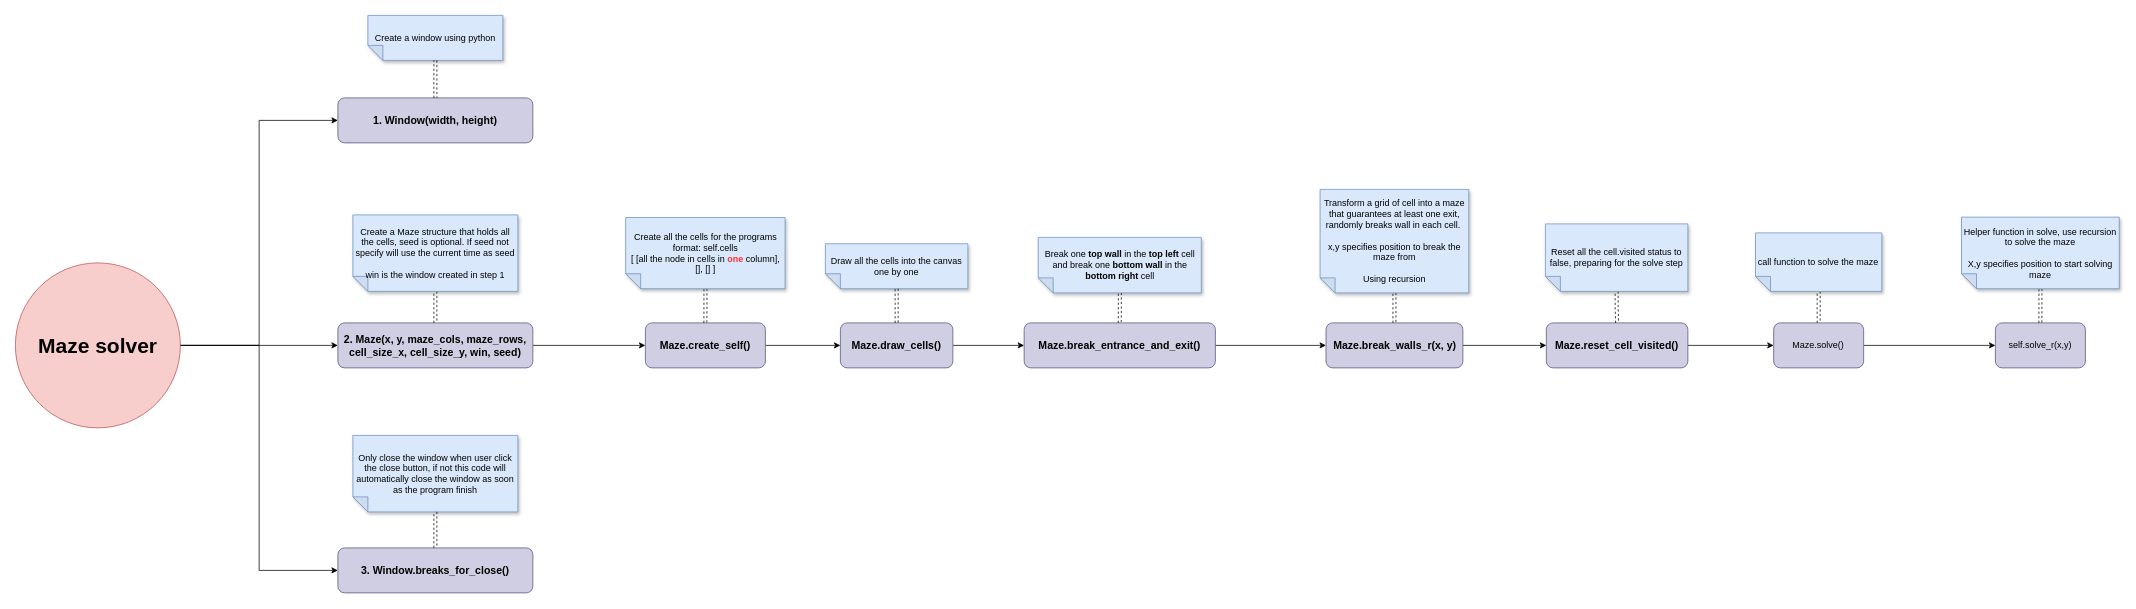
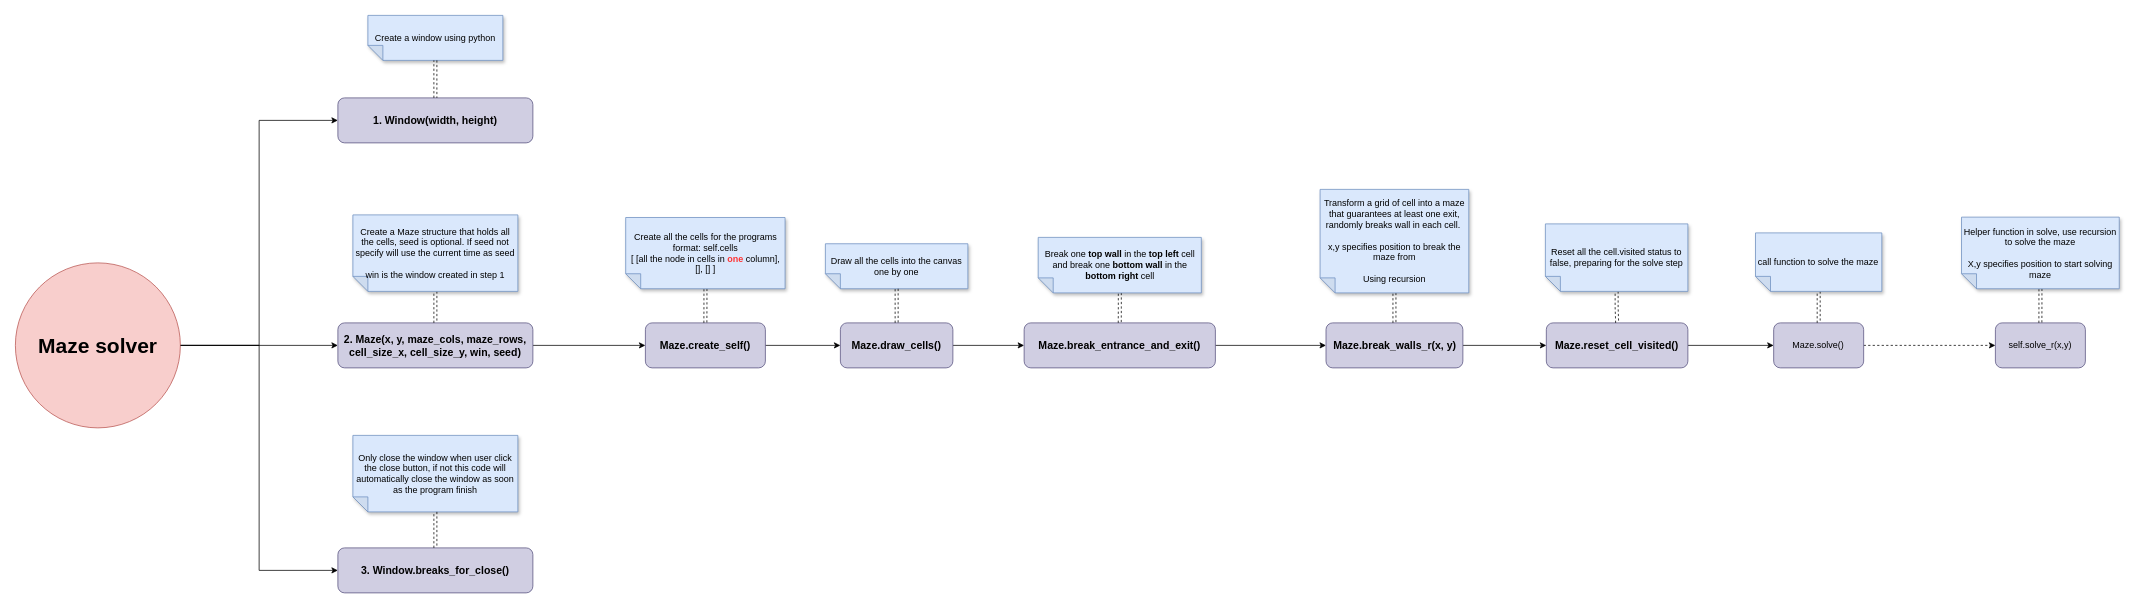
  <mxCell id="0" />
  <mxCell id="1" parent="0" />
  <mxCell id="2" value="&lt;h3&gt;1. Window(width, height)&lt;/h3&gt;" style="rounded=1;whiteSpace=wrap;html=1;points=[[0,0,0,0,0],[0,0.25,0,0,0],[0,0.5,0,0,0],[0,0.75,0,0,0],[0,1,0,0,0],[0.25,0,0,0,0],[0.25,1,0,0,0],[0.5,0,0,0,0],[0.5,1,0,0,0],[0.75,0,0,0,0],[0.75,1,0,0,0],[1,0,0,0,0],[1,0.25,0,0,0],[1,0.5,0,0,0],[1,0.75,0,0,0],[1,1,0,0,0]];glass=0;shadow=0;fillColor=#d0cee2;strokeColor=#56517e;" parent="1" vertex="1"><mxGeometry x="450" y="130" width="260" height="60" as="geometry" /></mxCell>
  <mxCell id="3" value="" style="edgeStyle=orthogonalEdgeStyle;rounded=0;orthogonalLoop=1;jettySize=auto;entryX=0;entryY=0.5;entryDx=0;entryDy=0;jumpStyle=arc;jumpSize=6;fontFamily=Helvetica;horizontal=1;align=center;labelBorderColor=none;html=1;labelBackgroundColor=none;fontColor=#000000;verticalAlign=bottom;" parent="1" source="5" target="2" edge="1"><mxGeometry x="-0.003" relative="1" as="geometry"><mxPoint x="560" y="110" as="targetPoint" /><mxPoint as="offset" /></mxGeometry></mxCell>
  <mxCell id="4" style="edgeStyle=orthogonalEdgeStyle;rounded=0;orthogonalLoop=1;jettySize=auto;html=1;entryX=0;entryY=0.5;entryDx=0;entryDy=0;entryPerimeter=0;" edge="1" parent="1" source="5" target="36"><mxGeometry relative="1" as="geometry"><mxPoint x="380" y="650" as="targetPoint" /></mxGeometry></mxCell>
  <mxCell id="5" value="&lt;h1&gt;Maze solver&lt;/h1&gt;" style="ellipse;whiteSpace=wrap;html=1;aspect=fixed;fontSize=14;fillColor=#f8cecc;strokeColor=#b85450;gradientColor=none;" parent="1" vertex="1"><mxGeometry x="20" y="350" width="220" height="220" as="geometry" /></mxCell>
  <mxCell id="6" value="Create a window using python" style="shape=note;whiteSpace=wrap;html=1;backgroundOutline=1;darkOpacity=0.05;fillColor=#dae8fc;strokeColor=#6c8ebf;fillStyle=solid;direction=west;gradientDirection=north;shadow=1;size=20;pointerEvents=1;align=center;verticalAlign=middle;fontFamily=Helvetica;fontSize=12;" parent="1" vertex="1"><mxGeometry x="490" y="20" width="180" height="60" as="geometry" /></mxCell>
  <mxCell id="7" style="rounded=0;orthogonalLoop=1;jettySize=auto;html=1;entryX=0.5;entryY=0;entryDx=0;entryDy=0;entryPerimeter=0;elbow=vertical;shape=link;dashed=1;" parent="1" source="6" target="2" edge="1"><mxGeometry relative="1" as="geometry" /></mxCell>
  <mxCell id="8" style="edgeStyle=orthogonalEdgeStyle;rounded=0;orthogonalLoop=1;jettySize=auto;html=1;entryX=0;entryY=0.5;entryDx=0;entryDy=0;entryPerimeter=0;" parent="1" source="5" target="10" edge="1"><mxGeometry relative="1" as="geometry"><mxPoint x="440" y="395" as="targetPoint" /></mxGeometry></mxCell>
  <mxCell id="9" value="" style="edgeStyle=orthogonalEdgeStyle;rounded=0;orthogonalLoop=1;jettySize=auto;html=1;" edge="1" parent="1" source="10" target="14"><mxGeometry relative="1" as="geometry" /></mxCell>
  <mxCell id="10" value="&lt;h3&gt;2. Maze(x, y, maze_cols, maze_rows, cell_size_x, cell_size_y, win, seed)&lt;/h3&gt;" style="rounded=1;whiteSpace=wrap;html=1;points=[[0,0,0,0,0],[0,0.25,0,0,0],[0,0.5,0,0,0],[0,0.75,0,0,0],[0,1,0,0,0],[0.25,0,0,0,0],[0.25,1,0,0,0],[0.5,0,0,0,0],[0.5,1,0,0,0],[0.75,0,0,0,0],[0.75,1,0,0,0],[1,0,0,0,0],[1,0.25,0,0,0],[1,0.5,0,0,0],[1,0.75,0,0,0],[1,1,0,0,0]];glass=0;shadow=0;fillColor=#d0cee2;strokeColor=#56517e;" vertex="1" parent="1"><mxGeometry x="450" y="430" width="260" height="60" as="geometry" /></mxCell>
  <mxCell id="11" style="edgeStyle=orthogonalEdgeStyle;rounded=0;orthogonalLoop=1;jettySize=auto;html=1;dashed=1;shape=link;" edge="1" parent="1" source="12" target="10"><mxGeometry relative="1" as="geometry" /></mxCell>
  <mxCell id="12" value="Create a Maze structure that holds all the cells, seed is optional. If seed not specify will use the current time as seed&lt;br&gt;&lt;br&gt;win is the window created in step 1" style="shape=note;whiteSpace=wrap;html=1;backgroundOutline=1;darkOpacity=0.05;fillColor=#dae8fc;strokeColor=#6c8ebf;fillStyle=solid;direction=west;gradientDirection=north;shadow=1;size=20;pointerEvents=1;align=center;verticalAlign=middle;fontFamily=Helvetica;fontSize=12;" vertex="1" parent="1"><mxGeometry x="470" y="286" width="220" height="102" as="geometry" /></mxCell>
  <mxCell id="13" value="" style="edgeStyle=orthogonalEdgeStyle;rounded=0;orthogonalLoop=1;jettySize=auto;html=1;" edge="1" parent="1" source="14" target="18"><mxGeometry relative="1" as="geometry" /></mxCell>
  <mxCell id="14" value="&lt;h3&gt;Maze.create_self()&lt;/h3&gt;" style="whiteSpace=wrap;html=1;fillColor=#d0cee2;strokeColor=#56517e;rounded=1;glass=0;shadow=0;" vertex="1" parent="1"><mxGeometry x="860" y="430" width="160" height="60" as="geometry" /></mxCell>
  <mxCell id="15" style="edgeStyle=orthogonalEdgeStyle;rounded=0;orthogonalLoop=1;jettySize=auto;html=1;entryX=0.5;entryY=0;entryDx=0;entryDy=0;dashed=1;shape=link;" edge="1" parent="1" source="16" target="14"><mxGeometry relative="1" as="geometry" /></mxCell>
  <mxCell id="16" value="Create all the cells for the programs&lt;div&gt;format: self.cells&lt;br&gt;[ [all the node in cells in &lt;b style=&quot;color: rgb(255, 51, 51);&quot;&gt;one &lt;/b&gt;column], [], []&amp;nbsp;]&lt;/div&gt;" style="shape=note;whiteSpace=wrap;html=1;backgroundOutline=1;darkOpacity=0.05;fillColor=#dae8fc;strokeColor=#6c8ebf;fillStyle=solid;direction=west;gradientDirection=north;shadow=1;size=20;pointerEvents=1;align=center;verticalAlign=middle;fontFamily=Helvetica;fontSize=12;" vertex="1" parent="1"><mxGeometry x="833.75" y="289.5" width="212.5" height="95" as="geometry" /></mxCell>
  <mxCell id="17" value="" style="edgeStyle=orthogonalEdgeStyle;rounded=0;orthogonalLoop=1;jettySize=auto;html=1;" edge="1" parent="1" source="18" target="21"><mxGeometry relative="1" as="geometry" /></mxCell>
  <mxCell id="18" value="&lt;h3&gt;Maze.draw_cells()&lt;/h3&gt;" style="whiteSpace=wrap;html=1;fillColor=#d0cee2;strokeColor=#56517e;rounded=1;glass=0;shadow=0;" vertex="1" parent="1"><mxGeometry x="1120" y="430" width="150" height="60" as="geometry" /></mxCell>
  <mxCell id="19" value="Draw all the cells into the canvas one by one" style="shape=note;whiteSpace=wrap;html=1;backgroundOutline=1;darkOpacity=0.05;fillColor=#dae8fc;strokeColor=#6c8ebf;fillStyle=solid;direction=west;gradientDirection=north;shadow=1;size=20;pointerEvents=1;align=center;verticalAlign=middle;fontFamily=Helvetica;fontSize=12;" vertex="1" parent="1"><mxGeometry x="1100" y="324.5" width="190" height="60" as="geometry" /></mxCell>
  <mxCell id="20" value="" style="edgeStyle=orthogonalEdgeStyle;rounded=0;orthogonalLoop=1;jettySize=auto;html=1;" edge="1" parent="1" source="21" target="25"><mxGeometry relative="1" as="geometry" /></mxCell>
  <mxCell id="21" value="&lt;h3&gt;Maze.break_entrance_and_exit()&lt;/h3&gt;" style="whiteSpace=wrap;html=1;fillColor=#d0cee2;strokeColor=#56517e;rounded=1;glass=0;shadow=0;" vertex="1" parent="1"><mxGeometry x="1365" y="430" width="255" height="60" as="geometry" /></mxCell>
  <mxCell id="22" style="edgeStyle=orthogonalEdgeStyle;rounded=0;orthogonalLoop=1;jettySize=auto;html=1;entryX=0.5;entryY=0;entryDx=0;entryDy=0;dashed=1;shape=link;" edge="1" parent="1" source="23" target="21"><mxGeometry relative="1" as="geometry" /></mxCell>
  <mxCell id="23" value="Break one &lt;b&gt;top wall&lt;/b&gt; in the &lt;b&gt;top left&lt;/b&gt; cell and break one &lt;b&gt;bottom wall&lt;/b&gt; in the&lt;b&gt; bottom right&lt;/b&gt; cell" style="shape=note;whiteSpace=wrap;html=1;backgroundOutline=1;darkOpacity=0.05;fillColor=#dae8fc;strokeColor=#6c8ebf;fillStyle=solid;direction=west;gradientDirection=north;shadow=1;size=20;pointerEvents=1;align=center;verticalAlign=middle;fontFamily=Helvetica;fontSize=12;" vertex="1" parent="1"><mxGeometry x="1383.75" y="316" width="217.5" height="74" as="geometry" /></mxCell>
  <mxCell id="24" value="" style="edgeStyle=orthogonalEdgeStyle;rounded=0;orthogonalLoop=1;jettySize=auto;html=1;" edge="1" parent="1" source="25" target="29"><mxGeometry relative="1" as="geometry" /></mxCell>
  <mxCell id="25" value="&lt;h3&gt;Maze.break_walls_r(x, y)&lt;/h3&gt;" style="whiteSpace=wrap;html=1;fillColor=#d0cee2;strokeColor=#56517e;rounded=1;glass=0;shadow=0;" vertex="1" parent="1"><mxGeometry x="1767.5" y="430" width="182.5" height="60" as="geometry" /></mxCell>
  <mxCell id="26" style="edgeStyle=orthogonalEdgeStyle;rounded=0;orthogonalLoop=1;jettySize=auto;html=1;dashed=1;shape=link;" edge="1" parent="1" source="27" target="25"><mxGeometry relative="1" as="geometry" /></mxCell>
  <mxCell id="27" value="Transform a grid of cell into a maze that guarantees at least one exit, randomly breaks wall in each cell.&amp;nbsp;&lt;br&gt;&lt;br&gt;x,y specifies position to break the maze from&lt;br&gt;&lt;div&gt;&lt;br&gt;&lt;/div&gt;&lt;div&gt;Using recursion&lt;/div&gt;" style="shape=note;whiteSpace=wrap;html=1;backgroundOutline=1;darkOpacity=0.05;fillColor=#dae8fc;strokeColor=#6c8ebf;fillStyle=solid;direction=west;gradientDirection=north;shadow=1;size=20;pointerEvents=1;align=center;verticalAlign=middle;fontFamily=Helvetica;fontSize=12;" vertex="1" parent="1"><mxGeometry x="1759.61" y="252" width="198.28" height="138" as="geometry" /></mxCell>
  <mxCell id="28" value="" style="edgeStyle=orthogonalEdgeStyle;rounded=0;orthogonalLoop=1;jettySize=auto;html=1;" edge="1" parent="1" source="29" target="33"><mxGeometry relative="1" as="geometry" /></mxCell>
  <mxCell id="29" value="&lt;h3&gt;Maze.reset_cell_visited()&lt;/h3&gt;" style="whiteSpace=wrap;html=1;fillColor=#d0cee2;strokeColor=#56517e;rounded=1;glass=0;shadow=0;" vertex="1" parent="1"><mxGeometry x="2061.25" y="430" width="188.75" height="60" as="geometry" /></mxCell>
  <mxCell id="30" style="edgeStyle=orthogonalEdgeStyle;rounded=0;orthogonalLoop=1;jettySize=auto;html=1;dashed=1;shape=link;" edge="1" parent="1" source="31" target="29"><mxGeometry relative="1" as="geometry" /></mxCell>
  <mxCell id="31" value="Reset all the cell.visited status to false, preparing for the solve step" style="shape=note;whiteSpace=wrap;html=1;backgroundOutline=1;darkOpacity=0.05;fillColor=#dae8fc;strokeColor=#6c8ebf;fillStyle=solid;direction=west;gradientDirection=north;shadow=1;size=20;pointerEvents=1;align=center;verticalAlign=middle;fontFamily=Helvetica;fontSize=12;" vertex="1" parent="1"><mxGeometry x="2060" y="298" width="190" height="90" as="geometry" /></mxCell>
- <mxCell id="32" value="" style="edgeStyle=orthogonalEdgeStyle;rounded=0;orthogonalLoop=1;jettySize=auto;html=1;" edge="1" parent="1" source="33" target="38"><mxGeometry relative="1" as="geometry" /></mxCell>
+ <mxCell id="32" value="" style="edgeStyle=orthogonalEdgeStyle;rounded=0;orthogonalLoop=1;jettySize=auto;html=1;dashed=1;" edge="1" parent="1" source="33" target="38"><mxGeometry relative="1" as="geometry" /></mxCell>
  <mxCell id="33" value="Maze.solve()" style="whiteSpace=wrap;html=1;fillColor=#d0cee2;strokeColor=#56517e;rounded=1;glass=0;shadow=0;" vertex="1" parent="1"><mxGeometry x="2364.375" y="430" width="120" height="60" as="geometry" /></mxCell>
  <mxCell id="34" style="edgeStyle=orthogonalEdgeStyle;rounded=0;orthogonalLoop=1;jettySize=auto;html=1;dashed=1;shape=link;" edge="1" parent="1" source="35" target="33"><mxGeometry relative="1" as="geometry" /></mxCell>
  <mxCell id="35" value="call function to solve the maze" style="shape=note;whiteSpace=wrap;html=1;backgroundOutline=1;darkOpacity=0.05;fillColor=#dae8fc;strokeColor=#6c8ebf;fillStyle=solid;direction=west;gradientDirection=north;shadow=1;size=20;pointerEvents=1;align=center;verticalAlign=middle;fontFamily=Helvetica;fontSize=12;" vertex="1" parent="1"><mxGeometry x="2340.16" y="310" width="168.43" height="78" as="geometry" /></mxCell>
  <mxCell id="36" value="&lt;h3&gt;&lt;span style=&quot;font-size: 14.04px;&quot;&gt;3. Window.breaks_for_close()&lt;/span&gt;&lt;br&gt;&lt;/h3&gt;" style="rounded=1;whiteSpace=wrap;html=1;points=[[0,0,0,0,0],[0,0.25,0,0,0],[0,0.5,0,0,0],[0,0.75,0,0,0],[0,1,0,0,0],[0.25,0,0,0,0],[0.25,1,0,0,0],[0.5,0,0,0,0],[0.5,1,0,0,0],[0.75,0,0,0,0],[0.75,1,0,0,0],[1,0,0,0,0],[1,0.25,0,0,0],[1,0.5,0,0,0],[1,0.75,0,0,0],[1,1,0,0,0]];glass=0;shadow=0;fillColor=#d0cee2;strokeColor=#56517e;" vertex="1" parent="1"><mxGeometry x="450" y="730" width="260" height="60" as="geometry" /></mxCell>
  <mxCell id="37" value="Only close the window when user click the close button, if not this code will automatically close the window as soon as the program finish" style="shape=note;whiteSpace=wrap;html=1;backgroundOutline=1;darkOpacity=0.05;fillColor=#dae8fc;strokeColor=#6c8ebf;fillStyle=solid;direction=west;gradientDirection=north;shadow=1;size=20;pointerEvents=1;align=center;verticalAlign=middle;fontFamily=Helvetica;fontSize=12;" vertex="1" parent="1"><mxGeometry x="470" y="580" width="220" height="102" as="geometry" /></mxCell>
  <mxCell id="38" value="self.solve_r(x,y)" style="whiteSpace=wrap;html=1;fillColor=#d0cee2;strokeColor=#56517e;rounded=1;glass=0;shadow=0;" vertex="1" parent="1"><mxGeometry x="2660.005" y="430" width="120" height="60" as="geometry" /></mxCell>
  <mxCell id="39" style="edgeStyle=orthogonalEdgeStyle;rounded=0;orthogonalLoop=1;jettySize=auto;html=1;dashed=1;shape=link;" edge="1" parent="1" source="40" target="38"><mxGeometry relative="1" as="geometry" /></mxCell>
  <mxCell id="40" value="Helper function in solve, use recursion to solve the maze&lt;br&gt;&lt;br&gt;X,y specifies position to start solving maze" style="shape=note;whiteSpace=wrap;html=1;backgroundOutline=1;darkOpacity=0.05;fillColor=#dae8fc;strokeColor=#6c8ebf;fillStyle=solid;direction=west;gradientDirection=north;shadow=1;size=20;pointerEvents=1;align=center;verticalAlign=middle;fontFamily=Helvetica;fontSize=12;" vertex="1" parent="1"><mxGeometry x="2614.85" y="289" width="210.31" height="95.5" as="geometry" /></mxCell>
  <mxCell id="41" style="edgeStyle=orthogonalEdgeStyle;rounded=0;orthogonalLoop=1;jettySize=auto;html=1;entryX=0.5;entryY=0;entryDx=0;entryDy=0;dashed=1;shape=link;" edge="1" parent="1" source="19" target="18"><mxGeometry relative="1" as="geometry" /></mxCell>
  <mxCell id="42" style="edgeStyle=orthogonalEdgeStyle;rounded=0;orthogonalLoop=1;jettySize=auto;html=1;entryX=0.5;entryY=0;entryDx=0;entryDy=0;entryPerimeter=0;shape=link;dashed=1;" edge="1" parent="1" source="37" target="36"><mxGeometry relative="1" as="geometry" /></mxCell>
